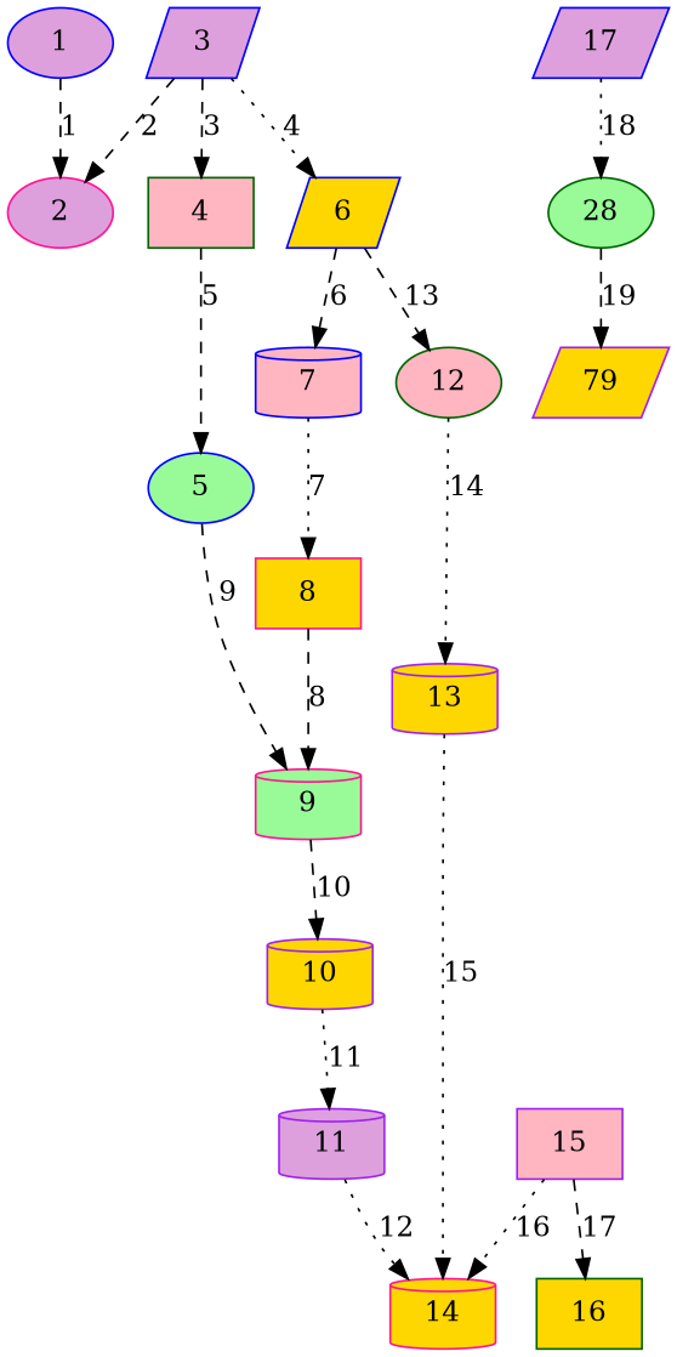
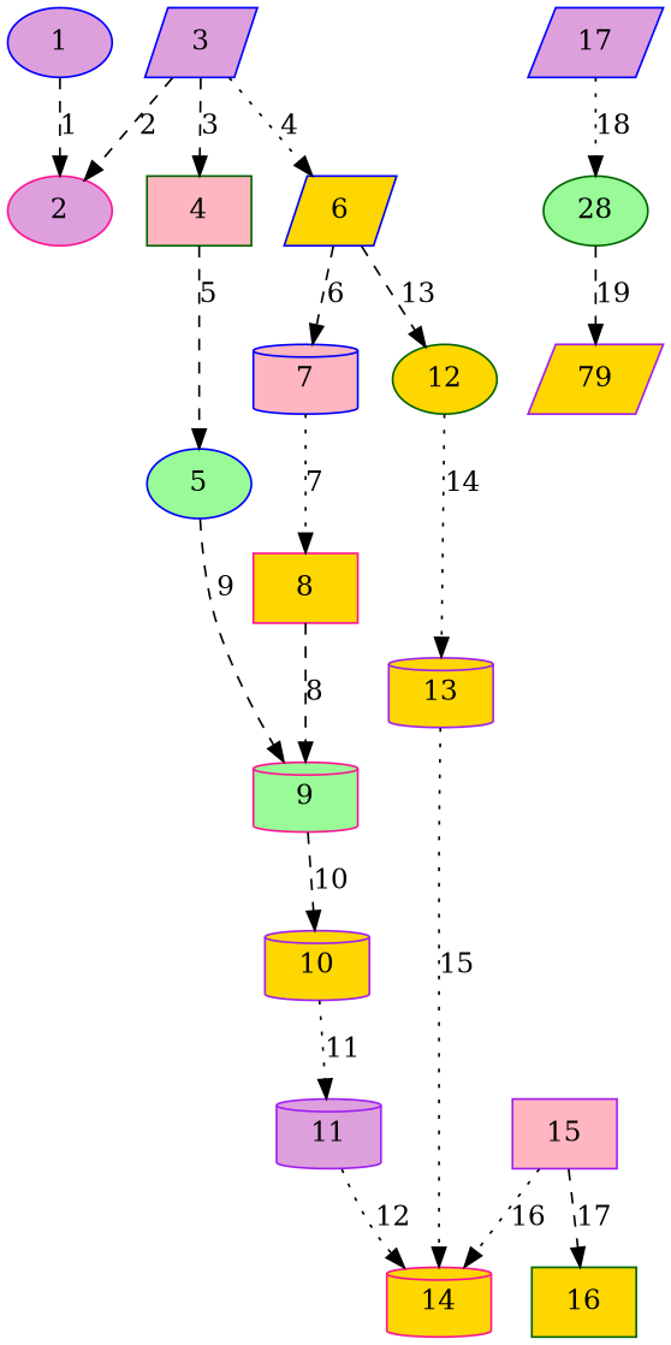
  digraph {
    node [color=blue fillcolor=gold shape=cylinder style=filled]
    edge [style=dashed]
    1 [fillcolor=plum shape=ellipse]
    2 [color=deeppink fillcolor=plum shape=ellipse]
    3 [fillcolor=plum shape=parallelogram]
    4 [color=darkgreen fillcolor=lightpink shape=box]
    6 [shape=parallelogram]
    5 [fillcolor=palegreen shape=ellipse]
    7 [fillcolor=lightpink]
-   12 [color=darkgreen fillcolor=lightpink shape=ellipse]
+   12 [color=darkgreen shape=ellipse]
    9 [color=deeppink fillcolor=palegreen]
    8 [color=deeppink shape=box]
    13 [color=purple]
    10 [color=purple]
    11 [color=purple fillcolor=plum]
    14 [color=deeppink]
    15 [color=purple fillcolor=lightpink shape=box]
    16 [color=darkgreen shape=box]
    17 [fillcolor=plum shape=parallelogram]
    n18 [color=darkgreen fillcolor=palegreen label=28 shape=ellipse]
    n19 [color=purple label=79 shape=parallelogram]
    1 -> 2 [label=1]
    3 -> 2 [label=2]
    3 -> 4 [label=3]
    3 -> 6 [label=4 style=dotted]
    4 -> 5 [label=5]
    6 -> 7 [label=6]
    6 -> 12 [label=13]
    5 -> 9 [label=9]
    7 -> 8 [label=7 style=dotted]
    12 -> 13 [label=14 style=dotted]
    9 -> 10 [label=10]
    8 -> 9 [label=8]
    13 -> 14 [label=15 style=dotted]
    10 -> 11 [label=11 style=dotted]
    11 -> 14 [label=12 style=dotted]
    15 -> 14 [label=16 style=dotted]
    15 -> 16 [label=17]
    17 -> n18 [label=18 style=dotted]
    n18 -> n19 [label=19]
  }
